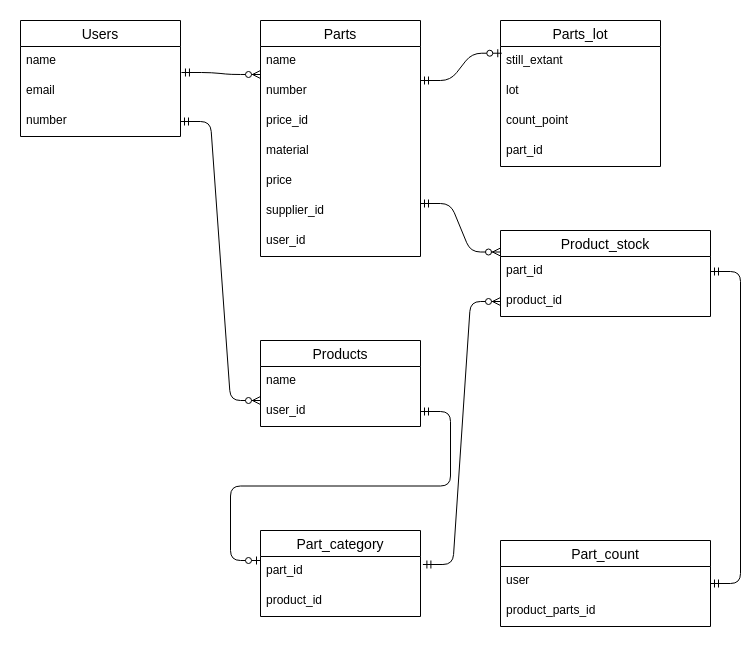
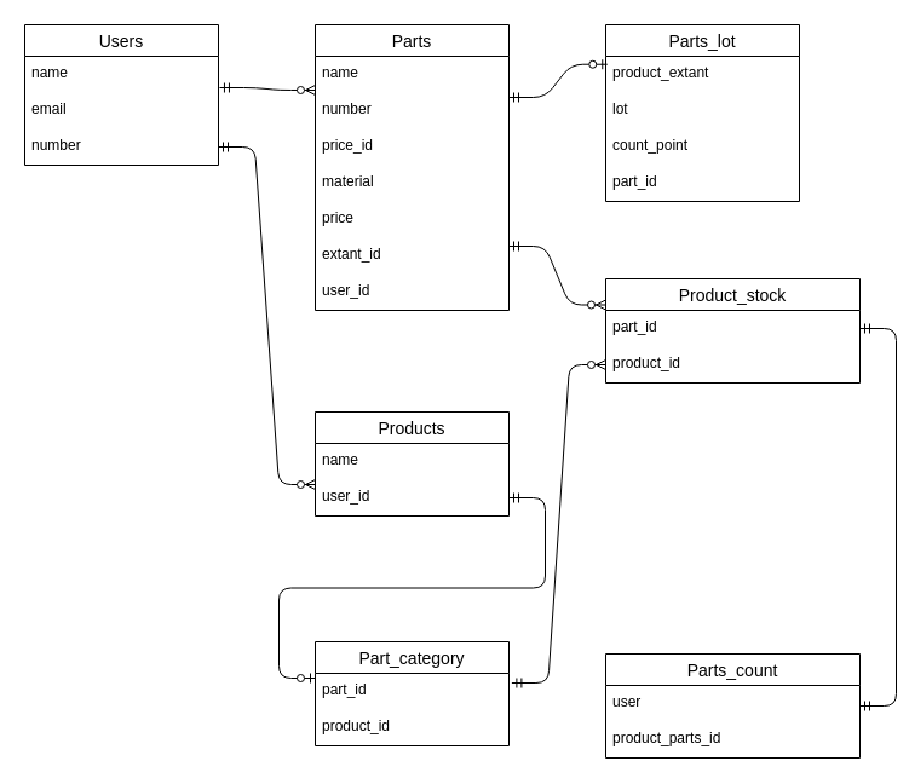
  <mxCell id="0" />
  <mxCell id="1" parent="0" />
  <mxCell id="2" value="Users" style="swimlane;fontStyle=0;childLayout=stackLayout;horizontal=1;startSize=26;horizontalStack=0;resizeParent=1;resizeParentMax=0;resizeLast=0;collapsible=1;marginBottom=0;align=center;fontSize=14;" vertex="1" parent="1"><mxGeometry x="20" y="20" width="160" height="116" as="geometry" /></mxCell>
  <mxCell id="3" value="name" style="text;strokeColor=none;fillColor=none;spacingLeft=4;spacingRight=4;overflow=hidden;rotatable=0;points=[[0,0.5],[1,0.5]];portConstraint=eastwest;fontSize=12;" vertex="1" parent="2"><mxGeometry y="26" width="160" height="30" as="geometry" /></mxCell>
  <mxCell id="4" value="email" style="text;strokeColor=none;fillColor=none;spacingLeft=4;spacingRight=4;overflow=hidden;rotatable=0;points=[[0,0.5],[1,0.5]];portConstraint=eastwest;fontSize=12;" vertex="1" parent="2"><mxGeometry y="56" width="160" height="30" as="geometry" /></mxCell>
  <mxCell id="5" value="number" style="text;strokeColor=none;fillColor=none;spacingLeft=4;spacingRight=4;overflow=hidden;rotatable=0;points=[[0,0.5],[1,0.5]];portConstraint=eastwest;fontSize=12;" vertex="1" parent="2"><mxGeometry y="86" width="160" height="30" as="geometry" /></mxCell>
  <mxCell id="6" value="Parts" style="swimlane;fontStyle=0;childLayout=stackLayout;horizontal=1;startSize=26;horizontalStack=0;resizeParent=1;resizeParentMax=0;resizeLast=0;collapsible=1;marginBottom=0;align=center;fontSize=14;" vertex="1" parent="1"><mxGeometry x="260" y="20" width="160" height="236" as="geometry" /></mxCell>
  <mxCell id="7" value="name" style="text;strokeColor=none;fillColor=none;spacingLeft=4;spacingRight=4;overflow=hidden;rotatable=0;points=[[0,0.5],[1,0.5]];portConstraint=eastwest;fontSize=12;" vertex="1" parent="6"><mxGeometry y="26" width="160" height="30" as="geometry" /></mxCell>
  <mxCell id="8" value="number" style="text;strokeColor=none;fillColor=none;spacingLeft=4;spacingRight=4;overflow=hidden;rotatable=0;points=[[0,0.5],[1,0.5]];portConstraint=eastwest;fontSize=12;" vertex="1" parent="6"><mxGeometry y="56" width="160" height="30" as="geometry" /></mxCell>
  <mxCell id="9" value="price_id" style="text;strokeColor=none;fillColor=none;spacingLeft=4;spacingRight=4;overflow=hidden;rotatable=0;points=[[0,0.5],[1,0.5]];portConstraint=eastwest;fontSize=12;" vertex="1" parent="6"><mxGeometry y="86" width="160" height="30" as="geometry" /></mxCell>
  <mxCell id="10" value="material" style="text;strokeColor=none;fillColor=none;spacingLeft=4;spacingRight=4;overflow=hidden;rotatable=0;points=[[0,0.5],[1,0.5]];portConstraint=eastwest;fontSize=12;" vertex="1" parent="6"><mxGeometry y="116" width="160" height="30" as="geometry" /></mxCell>
  <mxCell id="11" value="price" style="text;strokeColor=none;fillColor=none;spacingLeft=4;spacingRight=4;overflow=hidden;rotatable=0;points=[[0,0.5],[1,0.5]];portConstraint=eastwest;fontSize=12;" vertex="1" parent="6"><mxGeometry y="146" width="160" height="30" as="geometry" /></mxCell>
- <mxCell id="12" value="supplier_id" style="text;strokeColor=none;fillColor=none;spacingLeft=4;spacingRight=4;overflow=hidden;rotatable=0;points=[[0,0.5],[1,0.5]];portConstraint=eastwest;fontSize=12;" vertex="1" parent="6"><mxGeometry y="176" width="160" height="30" as="geometry" /></mxCell>
+ <mxCell id="12" value="extant_id" style="text;strokeColor=none;fillColor=none;spacingLeft=4;spacingRight=4;overflow=hidden;rotatable=0;points=[[0,0.5],[1,0.5]];portConstraint=eastwest;fontSize=12;" vertex="1" parent="6"><mxGeometry y="176" width="160" height="30" as="geometry" /></mxCell>
  <mxCell id="13" value="user_id" style="text;strokeColor=none;fillColor=none;spacingLeft=4;spacingRight=4;overflow=hidden;rotatable=0;points=[[0,0.5],[1,0.5]];portConstraint=eastwest;fontSize=12;" vertex="1" parent="6"><mxGeometry y="206" width="160" height="30" as="geometry" /></mxCell>
  <mxCell id="14" value="Parts_lot" style="swimlane;fontStyle=0;childLayout=stackLayout;horizontal=1;startSize=26;horizontalStack=0;resizeParent=1;resizeParentMax=0;resizeLast=0;collapsible=1;marginBottom=0;align=center;fontSize=14;" vertex="1" parent="1"><mxGeometry x="500" y="20" width="160" height="146" as="geometry" /></mxCell>
- <mxCell id="15" value="still_extant" style="text;strokeColor=none;fillColor=none;spacingLeft=4;spacingRight=4;overflow=hidden;rotatable=0;points=[[0,0.5],[1,0.5]];portConstraint=eastwest;fontSize=12;" vertex="1" parent="14"><mxGeometry y="26" width="160" height="30" as="geometry" /></mxCell>
+ <mxCell id="15" value="product_extant" style="text;strokeColor=none;fillColor=none;spacingLeft=4;spacingRight=4;overflow=hidden;rotatable=0;points=[[0,0.5],[1,0.5]];portConstraint=eastwest;fontSize=12;" vertex="1" parent="14"><mxGeometry y="26" width="160" height="30" as="geometry" /></mxCell>
  <mxCell id="16" value="lot" style="text;strokeColor=none;fillColor=none;spacingLeft=4;spacingRight=4;overflow=hidden;rotatable=0;points=[[0,0.5],[1,0.5]];portConstraint=eastwest;fontSize=12;" vertex="1" parent="14"><mxGeometry y="56" width="160" height="30" as="geometry" /></mxCell>
  <mxCell id="17" value="count_point" style="text;strokeColor=none;fillColor=none;spacingLeft=4;spacingRight=4;overflow=hidden;rotatable=0;points=[[0,0.5],[1,0.5]];portConstraint=eastwest;fontSize=12;" vertex="1" parent="14"><mxGeometry y="86" width="160" height="30" as="geometry" /></mxCell>
  <mxCell id="18" value="part_id" style="text;strokeColor=none;fillColor=none;spacingLeft=4;spacingRight=4;overflow=hidden;rotatable=0;points=[[0,0.5],[1,0.5]];portConstraint=eastwest;fontSize=12;" vertex="1" parent="14"><mxGeometry y="116" width="160" height="30" as="geometry" /></mxCell>
  <mxCell id="19" value="" style="edgeStyle=entityRelationEdgeStyle;fontSize=12;html=1;endArrow=ERzeroToMany;startArrow=ERmandOne;entryX=0;entryY=0.933;entryDx=0;entryDy=0;entryPerimeter=0;exitX=1.006;exitY=0.867;exitDx=0;exitDy=0;exitPerimeter=0;" edge="1" parent="1" source="3" target="7"><mxGeometry width="100" height="100" relative="1" as="geometry"><mxPoint x="184" y="74" as="sourcePoint" /><mxPoint x="190" y="220" as="targetPoint" /></mxGeometry></mxCell>
  <mxCell id="20" value="" style="edgeStyle=entityRelationEdgeStyle;fontSize=12;html=1;endArrow=ERzeroToMany;startArrow=ERmandOne;exitX=1;exitY=0.5;exitDx=0;exitDy=0;" edge="1" parent="1" source="5"><mxGeometry width="100" height="100" relative="1" as="geometry"><mxPoint x="423" y="82" as="sourcePoint" /><mxPoint x="260" y="400" as="targetPoint" /></mxGeometry></mxCell>
  <mxCell id="21" value="" style="edgeStyle=entityRelationEdgeStyle;fontSize=12;html=1;endArrow=ERzeroToOne;startArrow=ERmandOne;entryX=0.008;entryY=0.224;entryDx=0;entryDy=0;entryPerimeter=0;" edge="1" parent="1" target="15"><mxGeometry width="100" height="100" relative="1" as="geometry"><mxPoint x="420" y="80" as="sourcePoint" /><mxPoint x="520" as="targetPoint" y="-20" /></mxGeometry></mxCell>
  <mxCell id="22" value="Products" style="swimlane;fontStyle=0;childLayout=stackLayout;horizontal=1;startSize=26;horizontalStack=0;resizeParent=1;resizeParentMax=0;resizeLast=0;collapsible=1;marginBottom=0;align=center;fontSize=14;" vertex="1" parent="1"><mxGeometry x="260" y="340" width="160" height="86" as="geometry" /></mxCell>
  <mxCell id="23" value="name" style="text;strokeColor=none;fillColor=none;spacingLeft=4;spacingRight=4;overflow=hidden;rotatable=0;points=[[0,0.5],[1,0.5]];portConstraint=eastwest;fontSize=12;" vertex="1" parent="22"><mxGeometry y="26" width="160" height="30" as="geometry" /></mxCell>
  <mxCell id="24" value="user_id" style="text;strokeColor=none;fillColor=none;spacingLeft=4;spacingRight=4;overflow=hidden;rotatable=0;points=[[0,0.5],[1,0.5]];portConstraint=eastwest;fontSize=12;" vertex="1" parent="22"><mxGeometry y="56" width="160" height="30" as="geometry" /></mxCell>
  <mxCell id="25" value="Product_stock" style="swimlane;fontStyle=0;childLayout=stackLayout;horizontal=1;startSize=26;horizontalStack=0;resizeParent=1;resizeParentMax=0;resizeLast=0;collapsible=1;marginBottom=0;align=center;fontSize=14;" vertex="1" parent="1"><mxGeometry x="500" y="230" width="210" height="86" as="geometry" /></mxCell>
  <mxCell id="26" value="part_id" style="text;strokeColor=none;fillColor=none;spacingLeft=4;spacingRight=4;overflow=hidden;rotatable=0;points=[[0,0.5],[1,0.5]];portConstraint=eastwest;fontSize=12;" vertex="1" parent="25"><mxGeometry y="26" width="210" height="30" as="geometry" /></mxCell>
  <mxCell id="27" value="product_id" style="text;strokeColor=none;fillColor=none;spacingLeft=4;spacingRight=4;overflow=hidden;rotatable=0;points=[[0,0.5],[1,0.5]];portConstraint=eastwest;fontSize=12;" vertex="1" parent="25"><mxGeometry y="56" width="210" height="30" as="geometry" /></mxCell>
  <mxCell id="28" value="" style="edgeStyle=entityRelationEdgeStyle;fontSize=12;html=1;endArrow=ERzeroToMany;startArrow=ERmandOne;exitX=1.015;exitY=0.267;exitDx=0;exitDy=0;exitPerimeter=0;" edge="1" parent="1" source="36" target="27"><mxGeometry width="100" height="100" relative="1" as="geometry"><mxPoint x="470" y="360" as="sourcePoint" /><mxPoint x="500" y="301" as="targetPoint" /></mxGeometry></mxCell>
  <mxCell id="29" value="" style="edgeStyle=entityRelationEdgeStyle;fontSize=12;html=1;endArrow=ERzeroToMany;startArrow=ERmandOne;entryX=0;entryY=0.25;entryDx=0;entryDy=0;" edge="1" parent="1" target="25"><mxGeometry width="100" height="100" relative="1" as="geometry"><mxPoint x="420" y="203" as="sourcePoint" /><mxPoint x="520" y="103" as="targetPoint" /></mxGeometry></mxCell>
- <mxCell id="30" value="Part_count" style="swimlane;fontStyle=0;childLayout=stackLayout;horizontal=1;startSize=26;horizontalStack=0;resizeParent=1;resizeParentMax=0;resizeLast=0;collapsible=1;marginBottom=0;align=center;fontSize=14;" vertex="1" parent="1"><mxGeometry x="500" y="540" width="210" height="86" as="geometry" /></mxCell>
+ <mxCell id="30" value="Parts_count" style="swimlane;fontStyle=0;childLayout=stackLayout;horizontal=1;startSize=26;horizontalStack=0;resizeParent=1;resizeParentMax=0;resizeLast=0;collapsible=1;marginBottom=0;align=center;fontSize=14;" vertex="1" parent="1"><mxGeometry x="500" y="540" width="210" height="86" as="geometry" /></mxCell>
  <mxCell id="31" value="user" style="text;strokeColor=none;fillColor=none;spacingLeft=4;spacingRight=4;overflow=hidden;rotatable=0;points=[[0,0.5],[1,0.5]];portConstraint=eastwest;fontSize=12;" vertex="1" parent="30"><mxGeometry y="26" width="210" height="30" as="geometry" /></mxCell>
  <mxCell id="32" value="product_parts_id" style="text;strokeColor=none;fillColor=none;spacingLeft=4;spacingRight=4;overflow=hidden;rotatable=0;points=[[0,0.5],[1,0.5]];portConstraint=eastwest;fontSize=12;" vertex="1" parent="30"><mxGeometry y="56" width="210" height="30" as="geometry" /></mxCell>
  <mxCell id="33" value="" style="edgeStyle=entityRelationEdgeStyle;fontSize=12;html=1;endArrow=ERmandOne;startArrow=ERmandOne;exitX=1;exitY=0.5;exitDx=0;exitDy=0;entryX=1;entryY=0.5;entryDx=0;entryDy=0;" edge="1" parent="1" source="30" target="26"><mxGeometry width="100" height="100" relative="1" as="geometry"><mxPoint x="450" y="500" as="sourcePoint" /><mxPoint x="550" y="400" as="targetPoint" /></mxGeometry></mxCell>
  <mxCell id="34" value="Part_category" style="swimlane;fontStyle=0;childLayout=stackLayout;horizontal=1;startSize=26;horizontalStack=0;resizeParent=1;resizeParentMax=0;resizeLast=0;collapsible=1;marginBottom=0;align=center;fontSize=14;" vertex="1" parent="1"><mxGeometry x="260" y="530" width="160" height="86" as="geometry" /></mxCell>
  <mxCell id="35" value="" style="edgeStyle=entityRelationEdgeStyle;fontSize=12;html=1;endArrow=ERzeroToOne;startArrow=ERmandOne;exitX=1;exitY=0.5;exitDx=0;exitDy=0;" edge="1" parent="34" source="24"><mxGeometry width="100" height="100" relative="1" as="geometry"><mxPoint x="170" y="-119" as="sourcePoint" /><mxPoint y="30" as="targetPoint" /></mxGeometry></mxCell>
  <mxCell id="36" value="part_id" style="text;strokeColor=none;fillColor=none;spacingLeft=4;spacingRight=4;overflow=hidden;rotatable=0;points=[[0,0.5],[1,0.5]];portConstraint=eastwest;fontSize=12;" vertex="1" parent="34"><mxGeometry y="26" width="160" height="30" as="geometry" /></mxCell>
  <mxCell id="37" value="product_id" style="text;strokeColor=none;fillColor=none;spacingLeft=4;spacingRight=4;overflow=hidden;rotatable=0;points=[[0,0.5],[1,0.5]];portConstraint=eastwest;fontSize=12;" vertex="1" parent="34"><mxGeometry y="56" width="160" height="30" as="geometry" /></mxCell>
  <mxCell id="38" style="edgeStyle=orthogonalEdgeStyle;rounded=0;orthogonalLoop=1;jettySize=auto;html=1;exitX=1;exitY=0.5;exitDx=0;exitDy=0;" edge="1" parent="34" source="36" target="36"><mxGeometry relative="1" as="geometry" /></mxCell>
